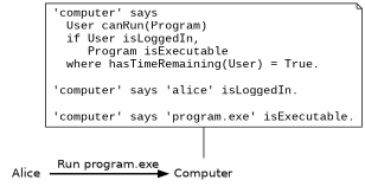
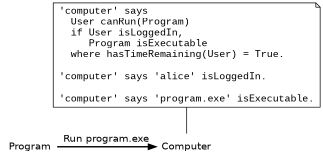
  digraph {
    concentrate=false
    fontname=helvetica
    rankdir=TB
    spline=true
    node [fontname=helvetica shape=plaintext]
    edge [fontname=helvetica]
-   n1 [label=Alice]
+   n1 [label=Program]
    n2 [label=Computer]
    n3 [fontname="courier new" label="'computer' says\l  User canRun(Program)\l  if User isLoggedIn,\l     Program isExecutable\l  where hasTimeRemaining(User) = True.\l\l'computer' says 'alice' isLoggedIn.\l\l'computer' says 'program.exe' isExecutable." shape=note]
    subgraph sub_1 {
      rank=same
      n1
      n2
    }
    n1 -> n2 [label="Run program.exe" style=bold]
    n3 -> n2 [arrowhead=none arrowtail=none style=solid]
  }
